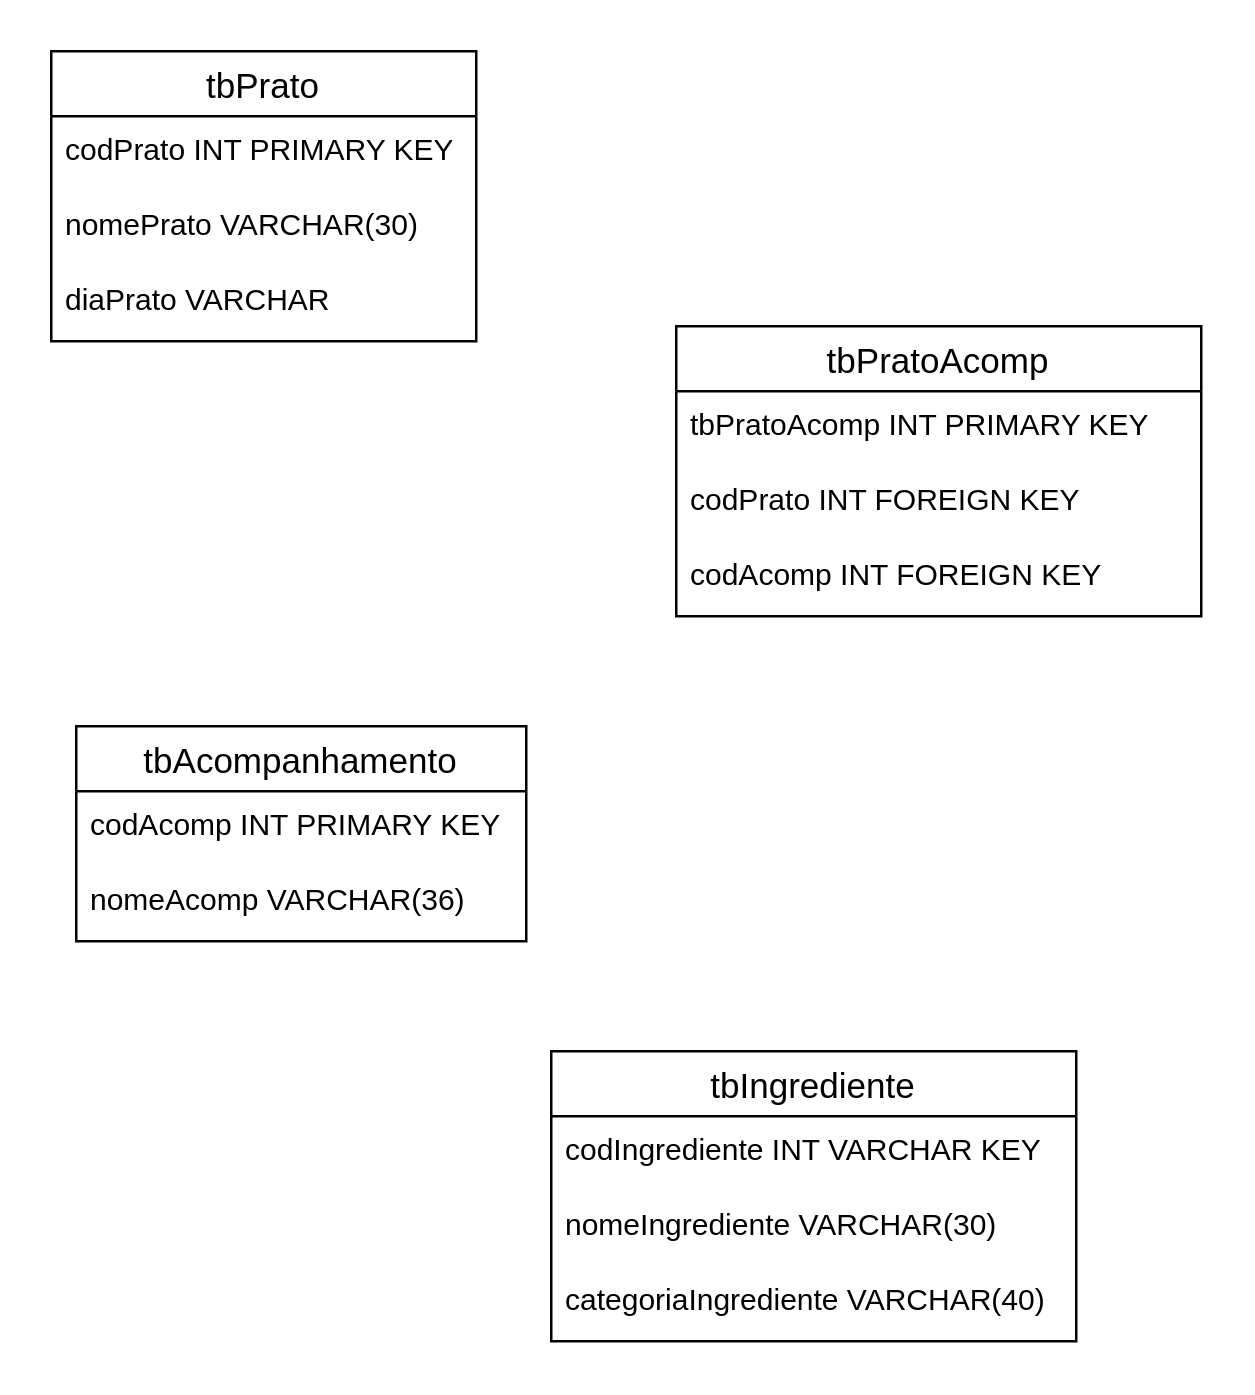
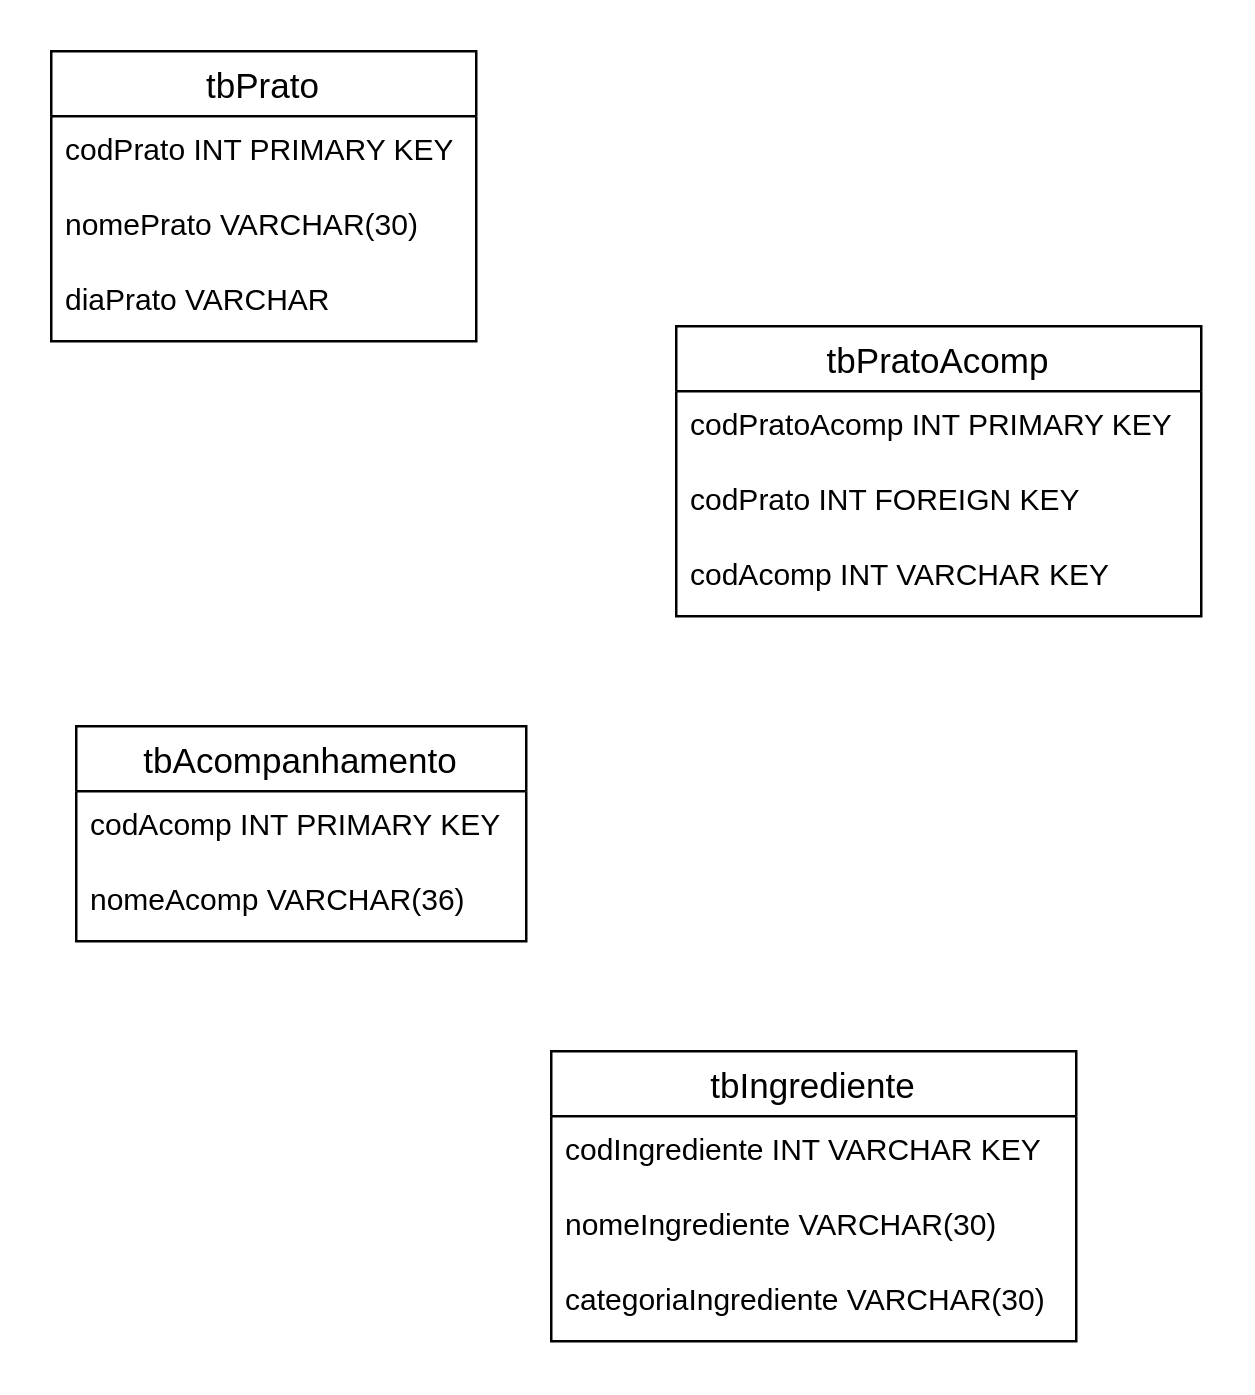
  <mxCell id="0" />
  <mxCell id="1" parent="0" />
  <mxCell id="2" value="tbPrato" style="swimlane;fontStyle=0;childLayout=stackLayout;horizontal=1;startSize=26;horizontalStack=0;resizeParent=1;resizeParentMax=0;resizeLast=0;collapsible=1;marginBottom=0;align=center;fontSize=14;" vertex="1" parent="1"><mxGeometry x="20" y="20" width="170" height="116" as="geometry" /></mxCell>
  <mxCell id="3" value="codPrato INT PRIMARY KEY" style="text;strokeColor=none;fillColor=none;spacingLeft=4;spacingRight=4;overflow=hidden;rotatable=0;points=[[0,0.5],[1,0.5]];portConstraint=eastwest;fontSize=12;whiteSpace=wrap;html=1;" vertex="1" parent="2"><mxGeometry y="26" width="170" height="30" as="geometry" /></mxCell>
  <mxCell id="4" value="nomePrato VARCHAR(30)" style="text;strokeColor=none;fillColor=none;spacingLeft=4;spacingRight=4;overflow=hidden;rotatable=0;points=[[0,0.5],[1,0.5]];portConstraint=eastwest;fontSize=12;whiteSpace=wrap;html=1;" vertex="1" parent="2"><mxGeometry y="56" width="170" height="30" as="geometry" /></mxCell>
  <mxCell id="5" value="diaPrato VARCHAR" style="text;strokeColor=none;fillColor=none;spacingLeft=4;spacingRight=4;overflow=hidden;rotatable=0;points=[[0,0.5],[1,0.5]];portConstraint=eastwest;fontSize=12;whiteSpace=wrap;html=1;" vertex="1" parent="2"><mxGeometry y="86" width="170" height="30" as="geometry" /></mxCell>
  <mxCell id="6" value="tbAcompanhamento" style="swimlane;fontStyle=0;childLayout=stackLayout;horizontal=1;startSize=26;horizontalStack=0;resizeParent=1;resizeParentMax=0;resizeLast=0;collapsible=1;marginBottom=0;align=center;fontSize=14;" vertex="1" parent="1"><mxGeometry x="30" y="290" width="180" height="86" as="geometry" /></mxCell>
  <mxCell id="7" value="codAcomp INT PRIMARY KEY" style="text;strokeColor=none;fillColor=none;spacingLeft=4;spacingRight=4;overflow=hidden;rotatable=0;points=[[0,0.5],[1,0.5]];portConstraint=eastwest;fontSize=12;whiteSpace=wrap;html=1;" vertex="1" parent="6"><mxGeometry y="26" width="180" height="30" as="geometry" /></mxCell>
  <mxCell id="8" value="nomeAcomp VARCHAR(36)" style="text;strokeColor=none;fillColor=none;spacingLeft=4;spacingRight=4;overflow=hidden;rotatable=0;points=[[0,0.5],[1,0.5]];portConstraint=eastwest;fontSize=12;whiteSpace=wrap;html=1;" vertex="1" parent="6"><mxGeometry y="56" width="180" height="30" as="geometry" /></mxCell>
  <mxCell id="9" value="tbPratoAcomp" style="swimlane;fontStyle=0;childLayout=stackLayout;horizontal=1;startSize=26;horizontalStack=0;resizeParent=1;resizeParentMax=0;resizeLast=0;collapsible=1;marginBottom=0;align=center;fontSize=14;" vertex="1" parent="1"><mxGeometry x="270" y="130" width="210" height="116" as="geometry" /></mxCell>
- <mxCell id="10" value="tbPratoAcomp INT PRIMARY KEY" style="text;strokeColor=none;fillColor=none;spacingLeft=4;spacingRight=4;overflow=hidden;rotatable=0;points=[[0,0.5],[1,0.5]];portConstraint=eastwest;fontSize=12;whiteSpace=wrap;html=1;" vertex="1" parent="9"><mxGeometry y="26" width="210" height="30" as="geometry" /></mxCell>
+ <mxCell id="10" value="codPratoAcomp INT PRIMARY KEY" style="text;strokeColor=none;fillColor=none;spacingLeft=4;spacingRight=4;overflow=hidden;rotatable=0;points=[[0,0.5],[1,0.5]];portConstraint=eastwest;fontSize=12;whiteSpace=wrap;html=1;" vertex="1" parent="9"><mxGeometry y="26" width="210" height="30" as="geometry" /></mxCell>
  <mxCell id="11" value="codPrato INT FOREIGN KEY" style="text;strokeColor=none;fillColor=none;spacingLeft=4;spacingRight=4;overflow=hidden;rotatable=0;points=[[0,0.5],[1,0.5]];portConstraint=eastwest;fontSize=12;whiteSpace=wrap;html=1;" vertex="1" parent="9"><mxGeometry y="56" width="210" height="30" as="geometry" /></mxCell>
- <mxCell id="12" value="codAcomp INT FOREIGN KEY" style="text;strokeColor=none;fillColor=none;spacingLeft=4;spacingRight=4;overflow=hidden;rotatable=0;points=[[0,0.5],[1,0.5]];portConstraint=eastwest;fontSize=12;whiteSpace=wrap;html=1;" vertex="1" parent="9"><mxGeometry y="86" width="210" height="30" as="geometry" /></mxCell>
+ <mxCell id="12" value="codAcomp INT VARCHAR KEY" style="text;strokeColor=none;fillColor=none;spacingLeft=4;spacingRight=4;overflow=hidden;rotatable=0;points=[[0,0.5],[1,0.5]];portConstraint=eastwest;fontSize=12;whiteSpace=wrap;html=1;" vertex="1" parent="9"><mxGeometry y="86" width="210" height="30" as="geometry" /></mxCell>
  <mxCell id="13" value="tbIngrediente" style="swimlane;fontStyle=0;childLayout=stackLayout;horizontal=1;startSize=26;horizontalStack=0;resizeParent=1;resizeParentMax=0;resizeLast=0;collapsible=1;marginBottom=0;align=center;fontSize=14;" vertex="1" parent="1"><mxGeometry x="220" y="420" width="210" height="116" as="geometry" /></mxCell>
  <mxCell id="14" value="codIngrediente INT VARCHAR KEY" style="text;strokeColor=none;fillColor=none;spacingLeft=4;spacingRight=4;overflow=hidden;rotatable=0;points=[[0,0.5],[1,0.5]];portConstraint=eastwest;fontSize=12;whiteSpace=wrap;html=1;" vertex="1" parent="13"><mxGeometry y="26" width="210" height="30" as="geometry" /></mxCell>
  <mxCell id="15" value="nomeIngrediente VARCHAR(30)" style="text;strokeColor=none;fillColor=none;spacingLeft=4;spacingRight=4;overflow=hidden;rotatable=0;points=[[0,0.5],[1,0.5]];portConstraint=eastwest;fontSize=12;whiteSpace=wrap;html=1;" vertex="1" parent="13"><mxGeometry y="56" width="210" height="30" as="geometry" /></mxCell>
- <mxCell id="16" value="categoriaIngrediente VARCHAR(40)" style="text;strokeColor=none;fillColor=none;spacingLeft=4;spacingRight=4;overflow=hidden;rotatable=0;points=[[0,0.5],[1,0.5]];portConstraint=eastwest;fontSize=12;whiteSpace=wrap;html=1;" vertex="1" parent="13"><mxGeometry y="86" width="210" height="30" as="geometry" /></mxCell>
+ <mxCell id="16" value="categoriaIngrediente VARCHAR(30)" style="text;strokeColor=none;fillColor=none;spacingLeft=4;spacingRight=4;overflow=hidden;rotatable=0;points=[[0,0.5],[1,0.5]];portConstraint=eastwest;fontSize=12;whiteSpace=wrap;html=1;" vertex="1" parent="13"><mxGeometry y="86" width="210" height="30" as="geometry" /></mxCell>
